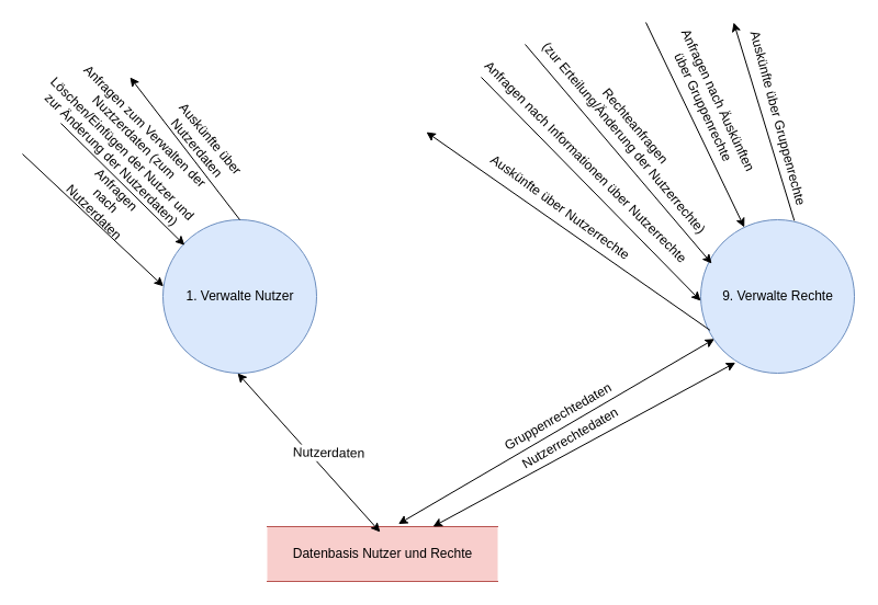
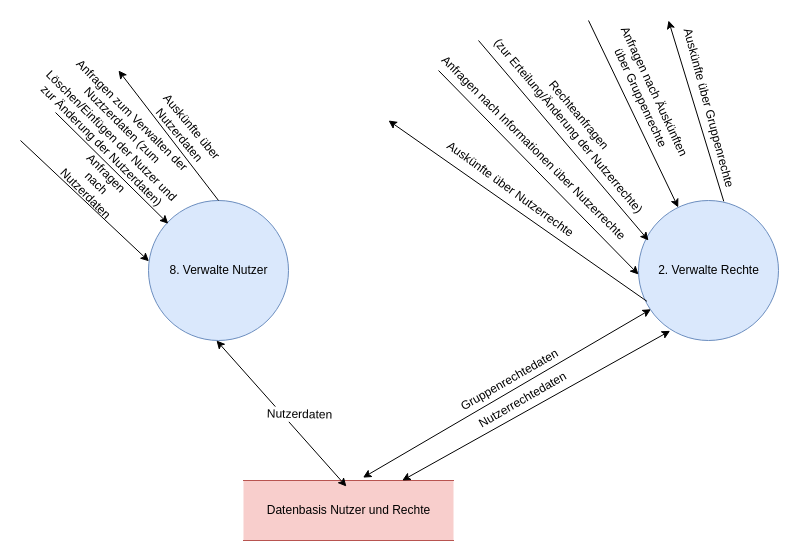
  <mxCell id="0" />
  <mxCell id="1" parent="0" />
- <mxCell id="2" value="1. Verwalte Nutzer &lt;br&gt;" style="shape=ellipse;html=1;dashed=0;whitespace=wrap;perimeter=ellipsePerimeter;fillColor=#dae8fc;strokeColor=#6c8ebf;" parent="1" vertex="1"><mxGeometry x="148" y="200" width="140" height="140" as="geometry" /></mxCell>
- <mxCell id="3" value="9. Verwalte Rechte" style="shape=ellipse;html=1;dashed=0;whitespace=wrap;perimeter=ellipsePerimeter;fillColor=#dae8fc;strokeColor=#6c8ebf;" parent="1" vertex="1"><mxGeometry x="638" y="200" width="140" height="140" as="geometry" /></mxCell>
- <mxCell id="4" value="Datenbasis Nutzer und Rechte" style="html=1;dashed=0;whitespace=wrap;shape=partialRectangle;right=0;left=0;fillColor=#f8cecc;strokeColor=#b85450;" parent="1" vertex="1"><mxGeometry x="243" y="480" width="210" height="50" as="geometry" /></mxCell>
+ <mxCell id="2" value="8. Verwalte Nutzer &lt;br&gt;" style="shape=ellipse;html=1;dashed=0;whitespace=wrap;perimeter=ellipsePerimeter;fillColor=#dae8fc;strokeColor=#6c8ebf;" parent="1" vertex="1"><mxGeometry x="148" y="200" width="140" height="140" as="geometry" /></mxCell>
+ <mxCell id="3" value="2. Verwalte Rechte" style="shape=ellipse;html=1;dashed=0;whitespace=wrap;perimeter=ellipsePerimeter;fillColor=#dae8fc;strokeColor=#6c8ebf;" parent="1" vertex="1"><mxGeometry x="638" y="200" width="140" height="140" as="geometry" /></mxCell>
+ <mxCell id="4" value="Datenbasis Nutzer und Rechte" style="html=1;dashed=0;whitespace=wrap;shape=partialRectangle;right=0;left=0;fillColor=#f8cecc;strokeColor=#b85450;" parent="1" vertex="1"><mxGeometry x="243" y="480" width="210" height="60" as="geometry" /></mxCell>
  <mxCell id="5" value="" style="endArrow=classic;html=1;entryX=0.091;entryY=0.223;entryDx=0;entryDy=0;entryPerimeter=0;" parent="1" edge="1"><mxGeometry width="50" height="50" relative="1" as="geometry"><mxPoint x="55" y="112" as="sourcePoint" /><mxPoint x="167.74" y="223.22" as="targetPoint" /></mxGeometry></mxCell>
  <mxCell id="6" value="" style="endArrow=classic;html=1;" parent="1" edge="1"><mxGeometry width="50" height="50" relative="1" as="geometry"><mxPoint x="478" y="40" as="sourcePoint" /><mxPoint x="648" y="240" as="targetPoint" /></mxGeometry></mxCell>
  <mxCell id="7" value="Anfragen zum Verwalten der Nuztzerdaten (zum Löschen/Einfügen der Nutzer und zur Änderung der Nutzerdaten)" style="text;html=1;strokeColor=none;fillColor=none;align=center;verticalAlign=middle;whiteSpace=wrap;rounded=0;rotation=45;" parent="1" vertex="1"><mxGeometry x="22" y="95" width="190" height="70" as="geometry" /></mxCell>
  <mxCell id="8" value="&amp;nbsp;Auskünfte über Nutzerdaten" style="text;html=1;strokeColor=none;fillColor=none;align=center;verticalAlign=middle;whiteSpace=wrap;rounded=0;rotation=50;" parent="1" vertex="1"><mxGeometry x="138" y="110" width="95" height="39" as="geometry" /></mxCell>
  <mxCell id="9" value="" style="endArrow=classic;html=1;exitX=0.5;exitY=0;exitDx=0;exitDy=0;" parent="1" source="2" edge="1"><mxGeometry width="50" height="50" relative="1" as="geometry"><mxPoint x="189" y="210" as="sourcePoint" /><mxPoint x="118" y="70" as="targetPoint" /></mxGeometry></mxCell>
  <mxCell id="10" value="" style="endArrow=classic;startArrow=classic;html=1;entryX=0.5;entryY=1;entryDx=0;entryDy=0;exitX=0.49;exitY=0.1;exitDx=0;exitDy=0;exitPerimeter=0;" parent="1" source="4" edge="1"><mxGeometry width="50" height="50" relative="1" as="geometry"><mxPoint x="216" y="460" as="sourcePoint" /><mxPoint x="216" y="340" as="targetPoint" /></mxGeometry></mxCell>
  <mxCell id="11" value="Nutzerdaten" style="text;html=1;align=center;verticalAlign=middle;resizable=0;points=[];;labelBackgroundColor=#ffffff;rotation=1;" parent="10" vertex="1" connectable="0"><mxGeometry x="-0.231" y="1" relative="1" as="geometry"><mxPoint x="3" y="-17.5" as="offset" /></mxGeometry></mxCell>
  <mxCell id="12" value="Anfragen nach Nutzerdaten" style="text;html=1;strokeColor=none;fillColor=none;align=center;verticalAlign=middle;whiteSpace=wrap;rounded=0;rotation=45;" parent="1" vertex="1"><mxGeometry x="76" y="173" width="40" height="20" as="geometry" /></mxCell>
  <mxCell id="13" value="" style="endArrow=classic;html=1;entryX=-0.011;entryY=0.577;entryDx=0;entryDy=0;entryPerimeter=0;" parent="1" edge="1"><mxGeometry width="50" height="50" relative="1" as="geometry"><mxPoint x="20" y="140" as="sourcePoint" /><mxPoint x="148.46" y="260.78" as="targetPoint" /></mxGeometry></mxCell>
  <mxCell id="14" value="" style="endArrow=classic;html=1;" parent="1" target="3" edge="1"><mxGeometry width="50" height="50" relative="1" as="geometry"><mxPoint x="588" y="20" as="sourcePoint" /><mxPoint x="845.2" y="-22.84" as="targetPoint" /></mxGeometry></mxCell>
  <mxCell id="15" value="Anfragen nach Äuskünften&lt;br&gt;über Gruppenrechte" style="text;html=1;align=center;verticalAlign=middle;resizable=0;points=[];;labelBackgroundColor=#ffffff;rotation=65;" parent="14" vertex="1" connectable="0"><mxGeometry x="-0.314" y="1" relative="1" as="geometry"><mxPoint x="28" y="10" as="offset" /></mxGeometry></mxCell>
  <mxCell id="16" value="" style="endArrow=classic;html=1;exitX=0.609;exitY=0.006;exitDx=0;exitDy=0;exitPerimeter=0;" parent="1" source="3" edge="1"><mxGeometry width="50" height="50" relative="1" as="geometry"><mxPoint x="718" y="50" as="sourcePoint" /><mxPoint x="668" y="20" as="targetPoint" /></mxGeometry></mxCell>
  <mxCell id="17" value="Auskünfte über Gruppenrechte" style="text;html=1;align=center;verticalAlign=middle;resizable=0;points=[];;labelBackgroundColor=#ffffff;rotation=75;" parent="16" vertex="1" connectable="0"><mxGeometry x="0.283" relative="1" as="geometry"><mxPoint x="21" y="21" as="offset" /></mxGeometry></mxCell>
  <mxCell id="18" value="Rechteanfragen&lt;br&gt;&amp;nbsp;(zur Erteilung/Änderung der Nutzerrechte)" style="text;html=1;align=center;verticalAlign=middle;resizable=0;points=[];;autosize=1;rotation=50;" parent="1" vertex="1"><mxGeometry x="453" y="104" width="240" height="30" as="geometry" /></mxCell>
  <mxCell id="19" value="" style="endArrow=classic;html=1;" parent="1" edge="1"><mxGeometry width="50" height="50" relative="1" as="geometry"><mxPoint x="438" y="70" as="sourcePoint" /><mxPoint x="638" y="274" as="targetPoint" /></mxGeometry></mxCell>
  <mxCell id="20" value="Anfragen nach Informationen über Nutzerrechte" style="text;html=1;align=center;verticalAlign=middle;resizable=0;points=[];;labelBackgroundColor=#ffffff;rotation=45;" parent="19" vertex="1" connectable="0"><mxGeometry x="-0.12" y="2" relative="1" as="geometry"><mxPoint x="5" y="-12" as="offset" /></mxGeometry></mxCell>
  <mxCell id="21" value="" style="endArrow=classic;html=1;exitX=0.06;exitY=0.72;exitDx=0;exitDy=0;exitPerimeter=0;" parent="1" source="3" edge="1"><mxGeometry width="50" height="50" relative="1" as="geometry"><mxPoint x="38" y="840" as="sourcePoint" /><mxPoint x="388" y="120" as="targetPoint" /></mxGeometry></mxCell>
  <mxCell id="22" value="Auskünfte über Nutzerrechte" style="text;html=1;align=center;verticalAlign=middle;resizable=0;points=[];;labelBackgroundColor=#ffffff;rotation=36;direction=south;" parent="21" vertex="1" connectable="0"><mxGeometry x="-0.114" y="1" relative="1" as="geometry"><mxPoint x="-21" y="-33.5" as="offset" /></mxGeometry></mxCell>
  <mxCell id="23" value="" style="endArrow=classic;startArrow=classic;html=1;entryX=0.226;entryY=0.931;entryDx=0;entryDy=0;entryPerimeter=0;" parent="1" source="4" target="3" edge="1"><mxGeometry width="50" height="50" relative="1" as="geometry"><mxPoint x="38" y="600" as="sourcePoint" /><mxPoint x="88" y="550" as="targetPoint" /></mxGeometry></mxCell>
  <mxCell id="24" value="Nutzerrechtedaten" style="text;html=1;align=center;verticalAlign=middle;resizable=0;points=[];;labelBackgroundColor=#ffffff;rotation=-30;" parent="23" vertex="1" connectable="0"><mxGeometry x="0.192" relative="1" as="geometry"><mxPoint x="-40.5" y="9" as="offset" /></mxGeometry></mxCell>
  <mxCell id="25" value="" style="endArrow=classic;startArrow=classic;html=1;entryX=0.089;entryY=0.777;entryDx=0;entryDy=0;entryPerimeter=0;exitX=0.569;exitY=-0.048;exitDx=0;exitDy=0;exitPerimeter=0;" parent="1" source="4" target="3" edge="1"><mxGeometry width="50" height="50" relative="1" as="geometry"><mxPoint x="38" y="600" as="sourcePoint" /><mxPoint x="88" y="550" as="targetPoint" /></mxGeometry></mxCell>
  <mxCell id="26" value="Gruppenrechtedaten" style="text;html=1;align=center;verticalAlign=middle;resizable=0;points=[];;labelBackgroundColor=#ffffff;rotation=-30;" parent="25" vertex="1" connectable="0"><mxGeometry x="0.078" y="1" relative="1" as="geometry"><mxPoint x="-9.5" y="-5.5" as="offset" /></mxGeometry></mxCell>
